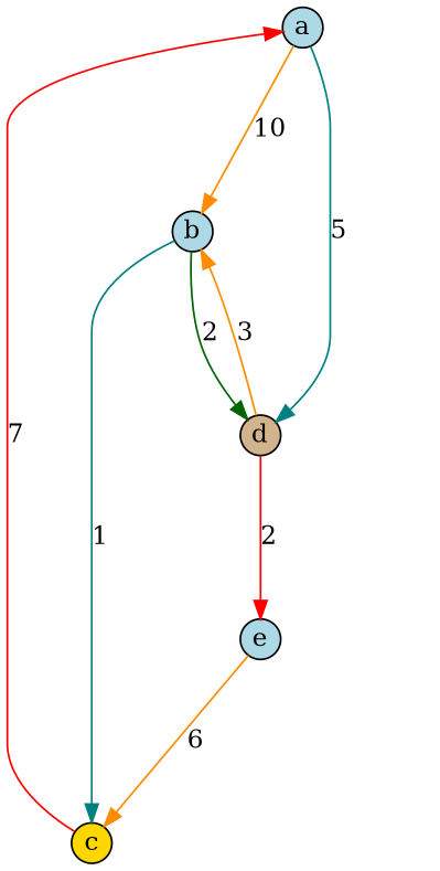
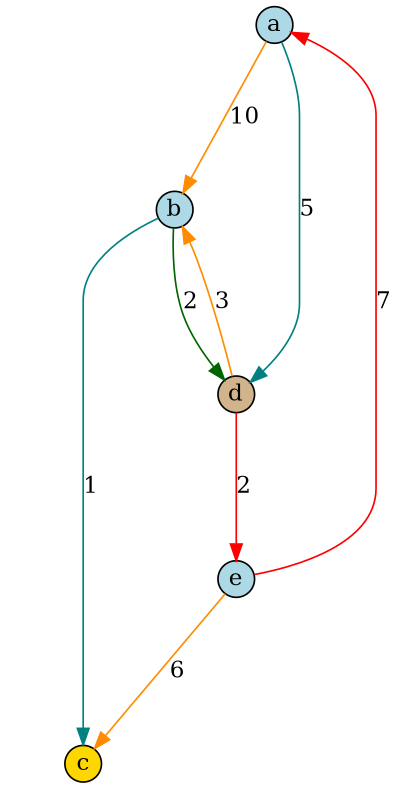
  digraph {
    node [fillcolor=lightblue fixedsize=true style=filled]
    edge [color=darkorange minlen=2]
    a [height=0.3 width=0.3]
    b [height=0.3 width=0.3]
    d [fillcolor=tan height=0.3 width=0.3]
    c [fillcolor=gold height=0.3 width=0.3]
    e [height=0.3 width=0.3]
    a -> b [label=10]
    a -> d [color=teal label=5]
    b -> d [color=darkgreen label=2]
    b -> c [color=teal label=1]
    d -> b [label=3]
    d -> e [color=red label=2]
-   c -> a [color=red label=7]
+   e -> a [color=red label=7]
    e -> c [label=6]
  }
